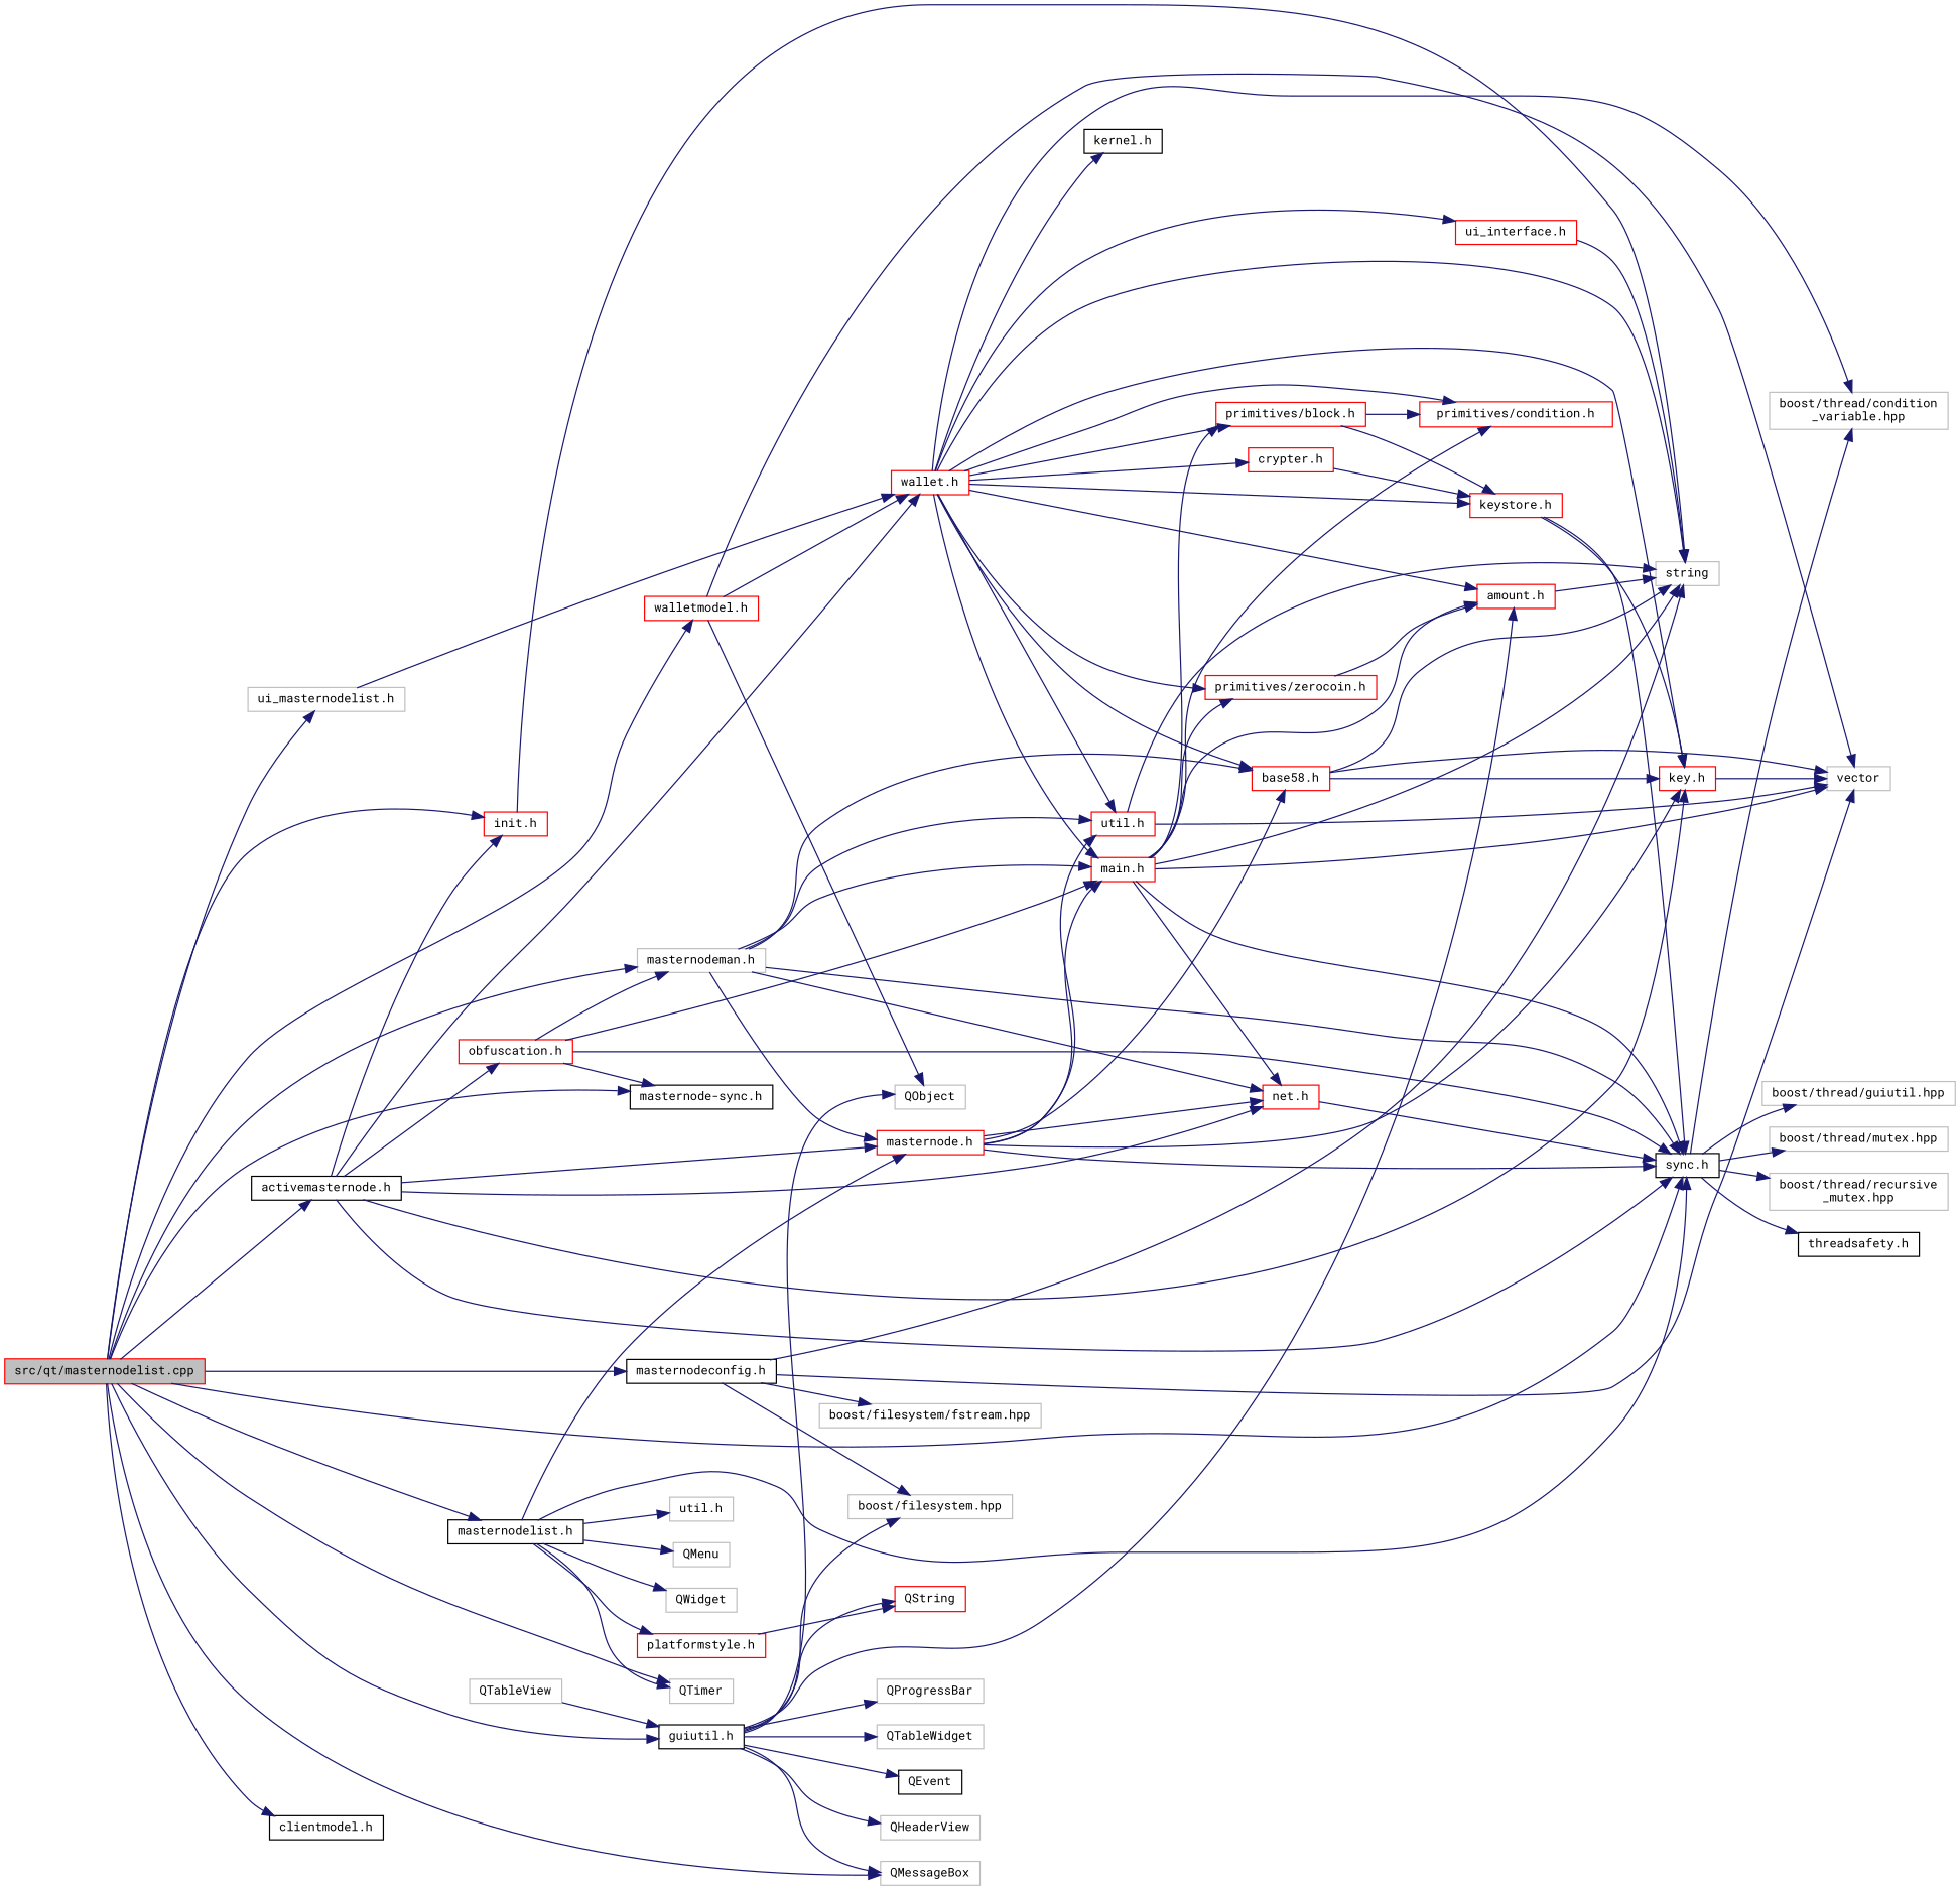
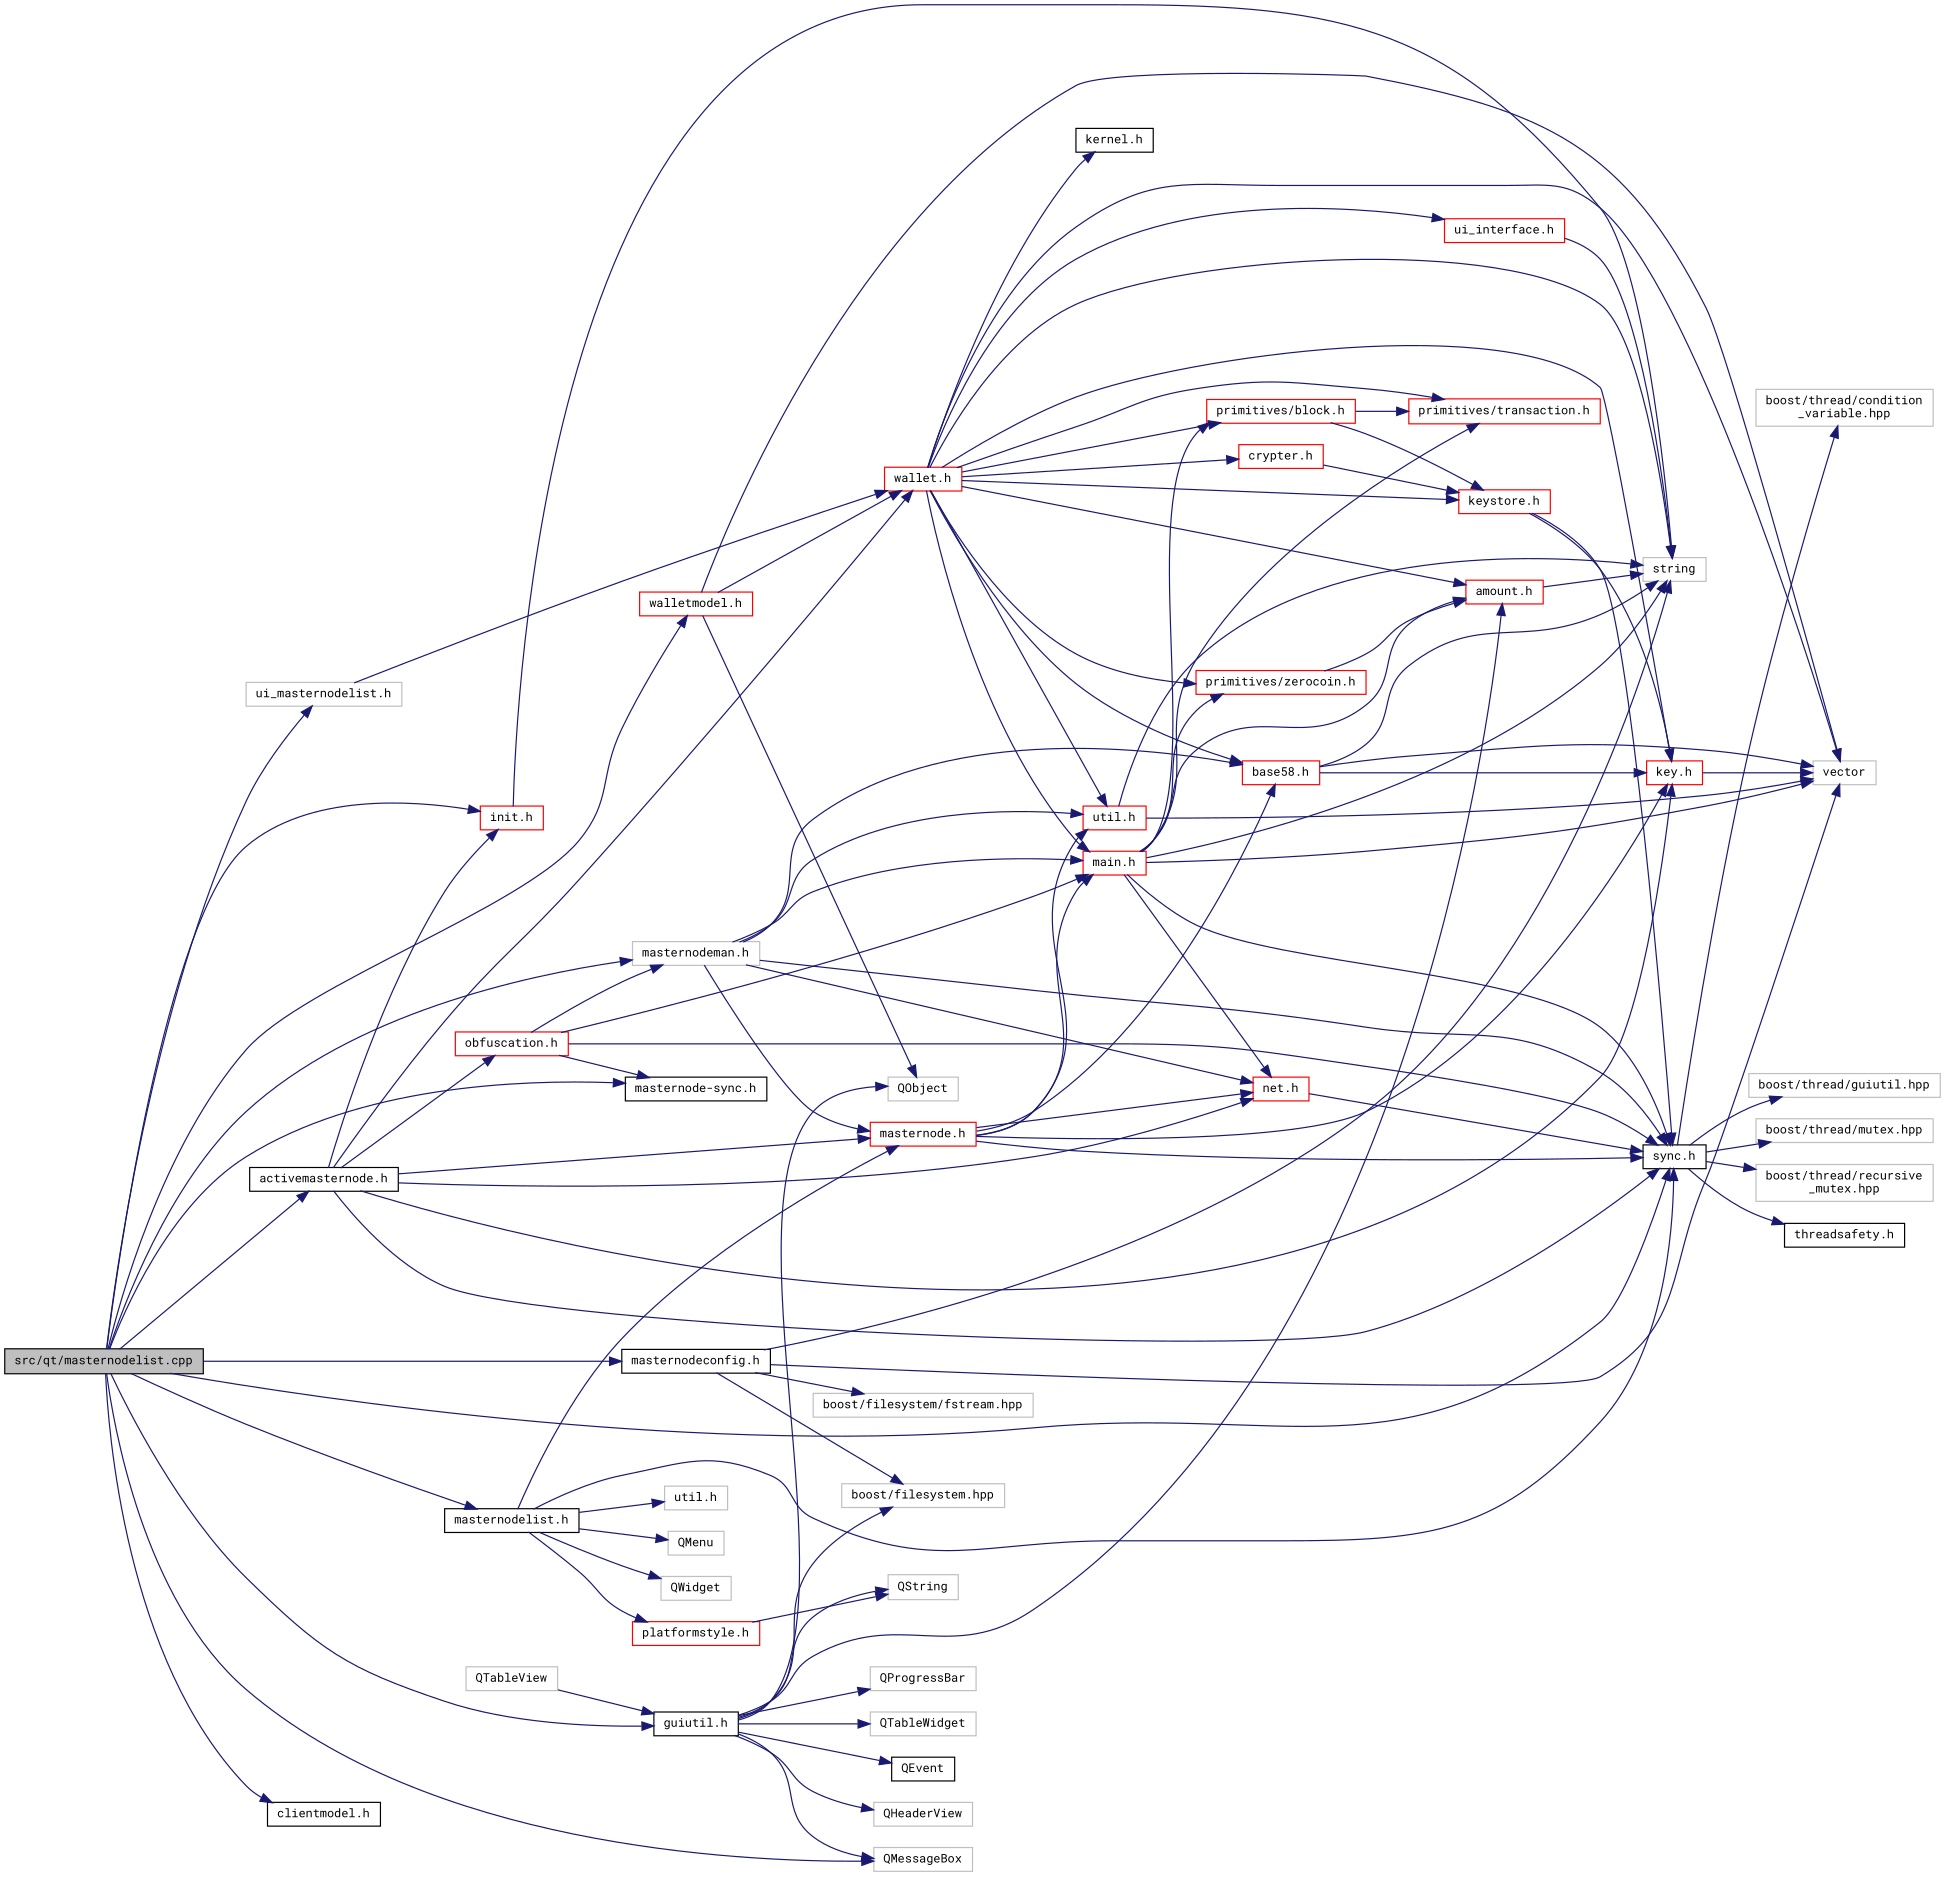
  digraph {
    fontname="Roboto Mono"
    rankdir=LR
    node [color=grey75 fillcolor=white fontname="Roboto Mono" fontsize=10 shape=record style=filled]
    edge [color=midnightblue fontname="Roboto Mono" fontsize=10 labelfontname=Helvetica labelfontsize=10 style=solid]
-   n1 [color=red fillcolor=grey75 fontcolor=black height=0.2 label="src/qt/masternodelist.cpp" width=0.4]
+   n1 [color=black fillcolor=grey75 fontcolor=black height=0.2 label="src/qt/masternodelist.cpp" width=0.4]
    n2 [color=black height=0.2 label="masternodelist.h" width=0.4]
    n3 [color=black height=0.2 label="sync.h" width=0.4]
-   n4 [height=0.2 label=QTimer width=0.4]
    n5 [height=0.2 label="ui_masternodelist.h" width=0.4]
    n6 [color=black height=0.2 label="activemasternode.h" width=0.4]
    n7 [color=red height=0.2 label="init.h" width=0.4]
    n8 [color=black height=0.2 label="masternode-sync.h" width=0.4]
    n9 [height=0.2 label="masternodeman.h" width=0.4]
    n10 [color=black height=0.2 label="clientmodel.h" width=0.4]
    n11 [color=black height=0.2 label="guiutil.h" width=0.4]
    n12 [height=0.2 label=QMessageBox width=0.4]
    n13 [color=black height=0.2 label="masternodeconfig.h" width=0.4]
    n14 [color=red height=0.2 label="walletmodel.h" width=0.4]
    n15 [color=red height=0.2 label="masternode.h" width=0.4]
    n16 [color=red height=0.2 label="platformstyle.h" width=0.4]
    n17 [height=0.2 label="util.h" width=0.4]
    n18 [height=0.2 label=QMenu width=0.4]
    n19 [height=0.2 label=QWidget width=0.4]
    n20 [color=black height=0.2 label="threadsafety.h" width=0.4]
    n21 [height=0.2 label="boost/thread/condition\l_variable.hpp" width=0.4]
    n22 [height=0.2 label="boost/thread/guiutil.hpp" width=0.4]
    n23 [height=0.2 label="boost/thread/mutex.hpp" width=0.4]
    n24 [height=0.2 label="boost/thread/recursive\l_mutex.hpp" width=0.4]
    n25 [color=red height=0.2 label="wallet.h" width=0.4]
    n26 [color=red height=0.2 label="key.h" width=0.4]
    n27 [color=red height=0.2 label="net.h" width=0.4]
    n28 [color=red height=0.2 label="obfuscation.h" width=0.4]
    n29 [height=0.2 label=string width=0.4]
    n30 [color=red height=0.2 label="base58.h" width=0.4]
    n31 [color=red height=0.2 label="main.h" width=0.4]
    n32 [color=red height=0.2 label="util.h" width=0.4]
    n33 [height=0.2 label=vector width=0.4]
    n34 [color=red height=0.2 label="amount.h" width=0.4]
    n35 [color=red height=0.2 label="primitives/block.h" width=0.4]
-   n36 [color=red height=0.2 label="primitives/condition.h" width=0.4]
+   n36 [color=red height=0.2 label="primitives/transaction.h" width=0.4]
    n37 [color=red height=0.2 label="primitives/zerocoin.h" width=0.4]
    n38 [color=red height=0.2 label="keystore.h" width=0.4]
    n39 [color=red height=0.2 label="crypter.h" width=0.4]
    n40 [color=black height=0.2 label="kernel.h" width=0.4]
    n41 [color=red height=0.2 label="ui_interface.h" width=0.4]
-   n42 [color=red height=0.2 label=QString width=0.4]
+   n42 [height=0.2 label=QString width=0.4]
    n43 [height=0.2 label=QObject width=0.4]
    n44 [color=black height=0.2 label=QEvent width=0.4]
    n45 [height=0.2 label=QHeaderView width=0.4]
    n46 [height=0.2 label=QProgressBar width=0.4]
    n47 [height=0.2 label=QTableWidget width=0.4]
    n48 [height=0.2 label="boost/filesystem.hpp" width=0.4]
    n49 [height=0.2 label="boost/filesystem/fstream.hpp" width=0.4]
    n50 [height=0.2 label=QTableView width=0.4]
    n1 -> n2
    n1 -> n3
-   n1 -> n4
    n1 -> n5
    n1 -> n6
    n1 -> n7
    n1 -> n8
    n1 -> n9
    n1 -> n10
    n1 -> n11
    n1 -> n12
    n1 -> n13
    n1 -> n14
    n2 -> n3
-   n2 -> n4
    n2 -> n15
    n2 -> n16
    n2 -> n17
    n2 -> n18
    n2 -> n19
    n3 -> n20
    n3 -> n21
    n3 -> n22
    n3 -> n23
    n3 -> n24
    n5 -> n25
    n6 -> n3
    n6 -> n7
    n6 -> n15
    n6 -> n25
    n6 -> n26
    n6 -> n27
    n6 -> n28
    n7 -> n29
    n9 -> n3
    n9 -> n15
    n9 -> n27
    n9 -> n30
    n9 -> n31
    n9 -> n32
    n11 -> n12
    n11 -> n34
    n11 -> n42
    n11 -> n43
    n11 -> n44
    n11 -> n45
    n11 -> n46
    n11 -> n47
    n11 -> n48
    n13 -> n29
    n13 -> n33
    n13 -> n48
    n13 -> n49
    n14 -> n25
    n14 -> n33
    n14 -> n43
    n15 -> n3
    n15 -> n26
    n15 -> n27
    n15 -> n30
    n15 -> n31
    n15 -> n32
    n16 -> n42
    n25 -> n26
    n25 -> n29
    n25 -> n30
    n25 -> n31
    n25 -> n32
-   n25 -> n21
+   n25 -> n33
    n25 -> n34
    n25 -> n35
    n25 -> n36
    n25 -> n37
    n25 -> n38
    n25 -> n39
    n25 -> n40
    n25 -> n41
    n26 -> n33
    n27 -> n3
    n28 -> n3
    n28 -> n8
    n28 -> n9
    n28 -> n31
    n30 -> n26
    n30 -> n29
    n30 -> n33
    n31 -> n3
    n31 -> n27
    n31 -> n29
    n31 -> n33
    n31 -> n34
    n31 -> n35
    n31 -> n36
    n31 -> n37
    n32 -> n29
    n32 -> n33
    n34 -> n29
    n35 -> n36
    n35 -> n38
    n37 -> n34
    n38 -> n3
    n38 -> n26
    n39 -> n38
    n41 -> n29
    n50 -> n11
  }
